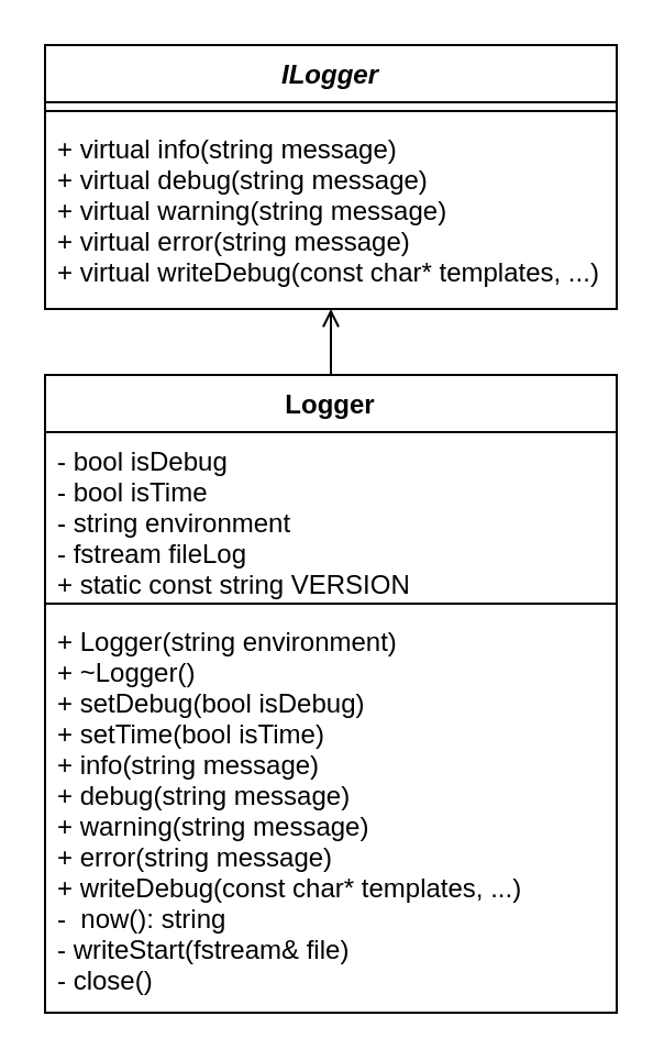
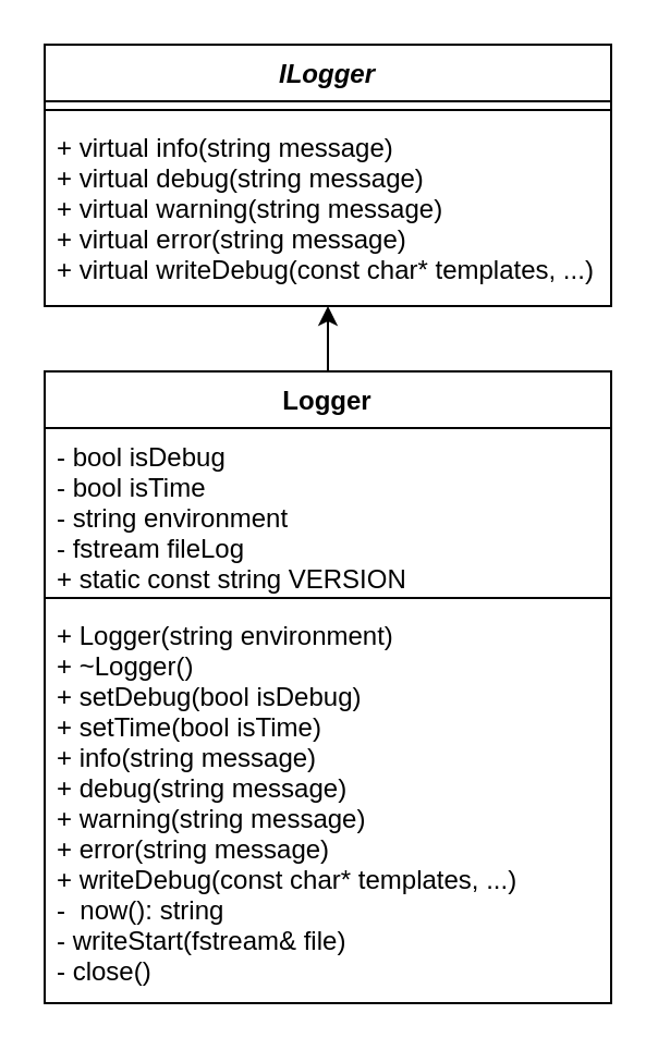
  <mxCell id="0" />
  <mxCell id="1" parent="0" />
  <mxCell id="2" value="ILogger" style="swimlane;fontStyle=3;align=center;verticalAlign=top;childLayout=stackLayout;horizontal=1;startSize=26;horizontalStack=0;resizeParent=1;resizeParentMax=0;resizeLast=0;collapsible=1;marginBottom=0;" vertex="1" parent="1"><mxGeometry x="20" y="20" width="260" height="120" as="geometry" /></mxCell>
  <mxCell id="3" value="" style="line;strokeWidth=1;fillColor=none;align=left;verticalAlign=middle;spacingTop=-1;spacingLeft=3;spacingRight=3;rotatable=0;labelPosition=right;points=[];portConstraint=eastwest;" vertex="1" parent="2"><mxGeometry y="26" width="260" height="8" as="geometry" /></mxCell>
  <mxCell id="4" value="+ virtual info(string message)&#10;+ virtual debug(string message)&#10;+ virtual warning(string message)&#10;+ virtual error(string message)&#10;+ virtual writeDebug(const char* templates, ...)" style="text;strokeColor=none;fillColor=none;align=left;verticalAlign=top;spacingLeft=4;spacingRight=4;overflow=hidden;rotatable=0;points=[[0,0.5],[1,0.5]];portConstraint=eastwest;" vertex="1" parent="2"><mxGeometry y="34" width="260" height="86" as="geometry" /></mxCell>
- <mxCell id="5" style="edgeStyle=orthogonalEdgeStyle;rounded=0;orthogonalLoop=1;jettySize=auto;html=1;entryX=0.5;entryY=1;entryDx=0;entryDy=0;endArrow=open;" edge="1" parent="1" source="6" target="2"><mxGeometry relative="1" as="geometry" /></mxCell>
+ <mxCell id="5" style="edgeStyle=orthogonalEdgeStyle;rounded=0;orthogonalLoop=1;jettySize=auto;html=1;entryX=0.5;entryY=1;entryDx=0;entryDy=0;" edge="1" parent="1" source="6" target="2"><mxGeometry relative="1" as="geometry" /></mxCell>
  <mxCell id="6" value="Logger" style="swimlane;fontStyle=1;align=center;verticalAlign=top;childLayout=stackLayout;horizontal=1;startSize=26;horizontalStack=0;resizeParent=1;resizeParentMax=0;resizeLast=0;collapsible=1;marginBottom=0;" vertex="1" parent="1"><mxGeometry x="20" y="170" width="260" height="290" as="geometry" /></mxCell>
  <mxCell id="7" value="- bool isDebug&#10;- bool isTime&#10;- string environment&#10;- fstream fileLog&#10;+ static const string VERSION" style="text;strokeColor=none;fillColor=none;align=left;verticalAlign=top;spacingLeft=4;spacingRight=4;overflow=hidden;rotatable=0;points=[[0,0.5],[1,0.5]];portConstraint=eastwest;" vertex="1" parent="6"><mxGeometry y="26" width="260" height="74" as="geometry" /></mxCell>
  <mxCell id="8" value="" style="line;strokeWidth=1;fillColor=none;align=left;verticalAlign=middle;spacingTop=-1;spacingLeft=3;spacingRight=3;rotatable=0;labelPosition=right;points=[];portConstraint=eastwest;" vertex="1" parent="6"><mxGeometry y="100" width="260" height="8" as="geometry" /></mxCell>
  <mxCell id="9" value="+ Logger(string environment)&#10;+ ~Logger()&#10;+ setDebug(bool isDebug)&#10;+ setTime(bool isTime)&#10;+ info(string message)&#10;+ debug(string message)&#10;+ warning(string message)&#10;+ error(string message)&#10;+ writeDebug(const char* templates, ...)&#10;-  now(): string&#10;- writeStart(fstream&amp; file)&#10;- close()" style="text;strokeColor=none;fillColor=none;align=left;verticalAlign=top;spacingLeft=4;spacingRight=4;overflow=hidden;rotatable=0;points=[[0,0.5],[1,0.5]];portConstraint=eastwest;" vertex="1" parent="6"><mxGeometry y="108" width="260" height="182" as="geometry" /></mxCell>
